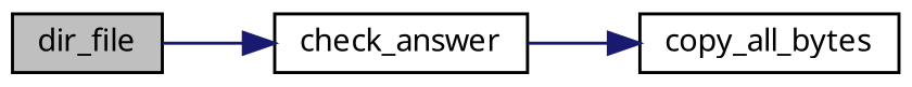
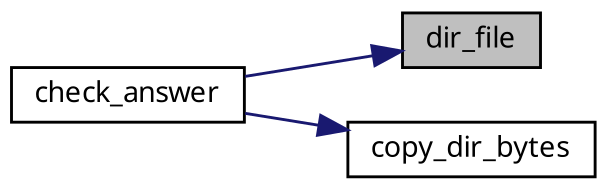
  digraph {
    rankdir=LR
    node [color=black fillcolor=white fontname="FreeSans.ttf" fontsize=10 shape=record style=filled]
    edge [color=midnightblue fontname="FreeSans.ttf" fontsize=10 labelfontname="FreeSans.ttf" labelfontsize=10 style=solid]
    n1 [fillcolor=grey75 fontcolor=black height=0.2 label=dir_file width=0.4]
    n2 [height=0.2 label=check_answer width=0.4]
-   n3 [height=0.2 label=copy_all_bytes width=0.4]
-   n1 -> n2
+   n3 [height=0.2 label=copy_dir_bytes width=0.4]
+   n2 -> n1
    n2 -> n3
  }
